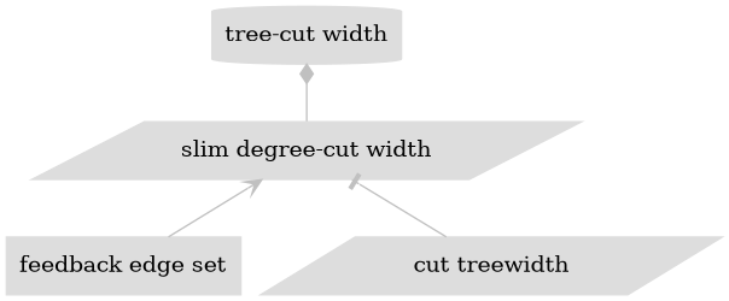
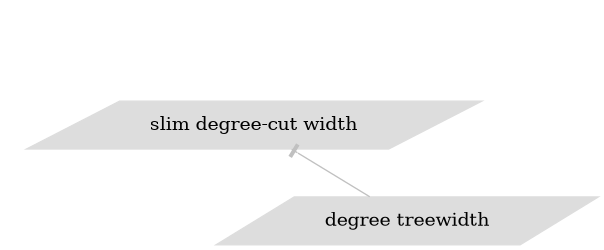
  digraph {
    rankdir=BT
    node [color="#dddddd" shape=parallelogram style=filled]
    edge [color=gray decorate=true lblstyle="above, sloped" weight=1]
-   n1 [label="feedback edge set" shape=box]
    n2 [label="slim degree-cut width"]
-   n3 [label="tree-cut width" shape=cylinder]
-   n4 [label="cut treewidth"]
-   n1 -> n2 [arrowhead=vee]
-   n2 -> n3 [arrowhead=diamond]
+   n4 [label="degree treewidth"]
    n4 -> n2 [arrowhead=tee]
  }
